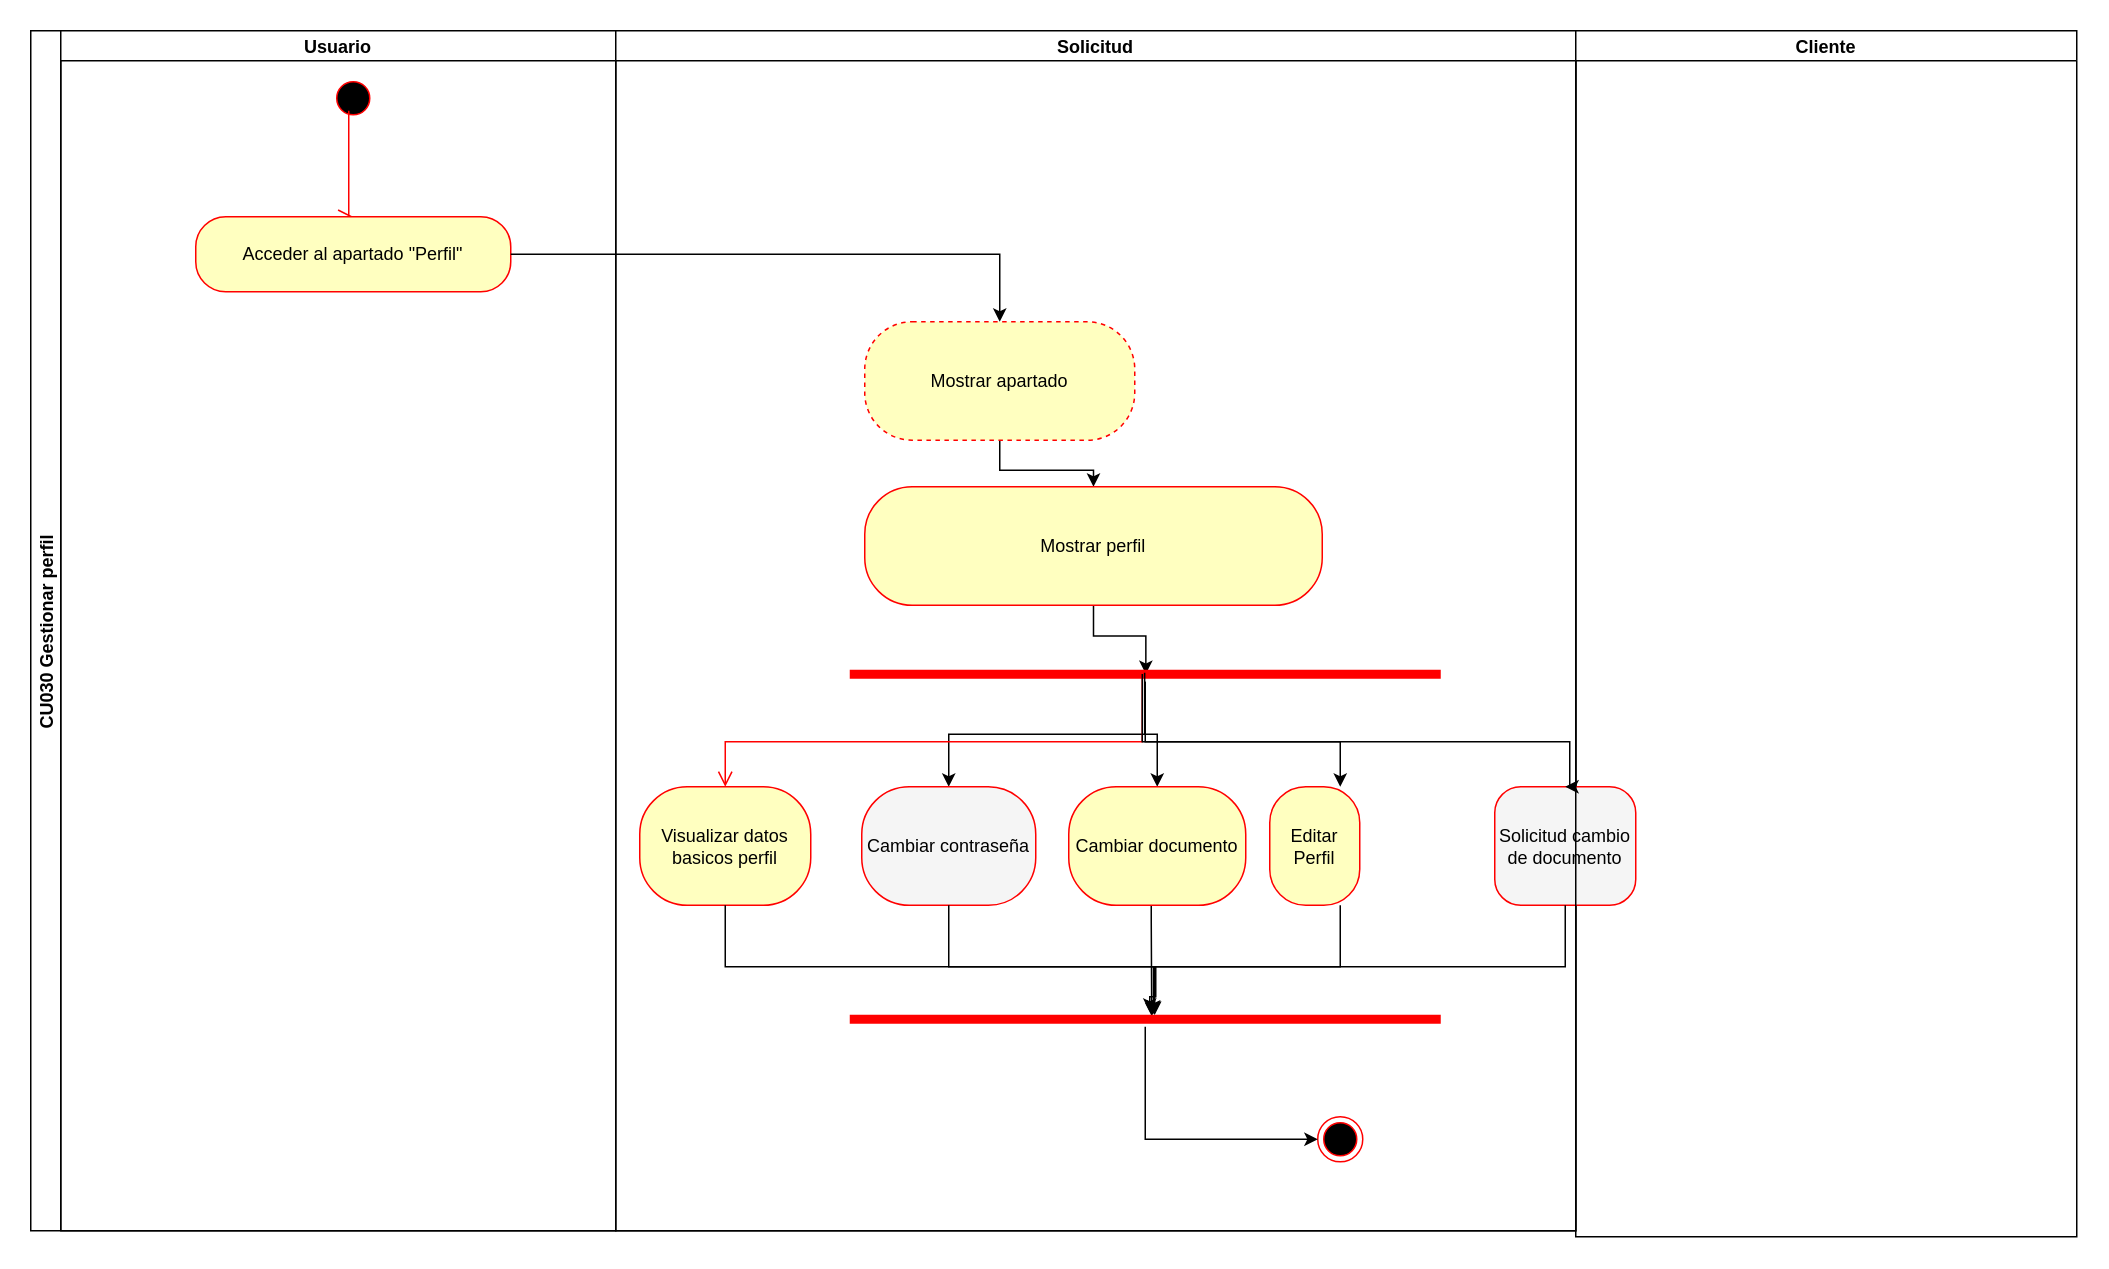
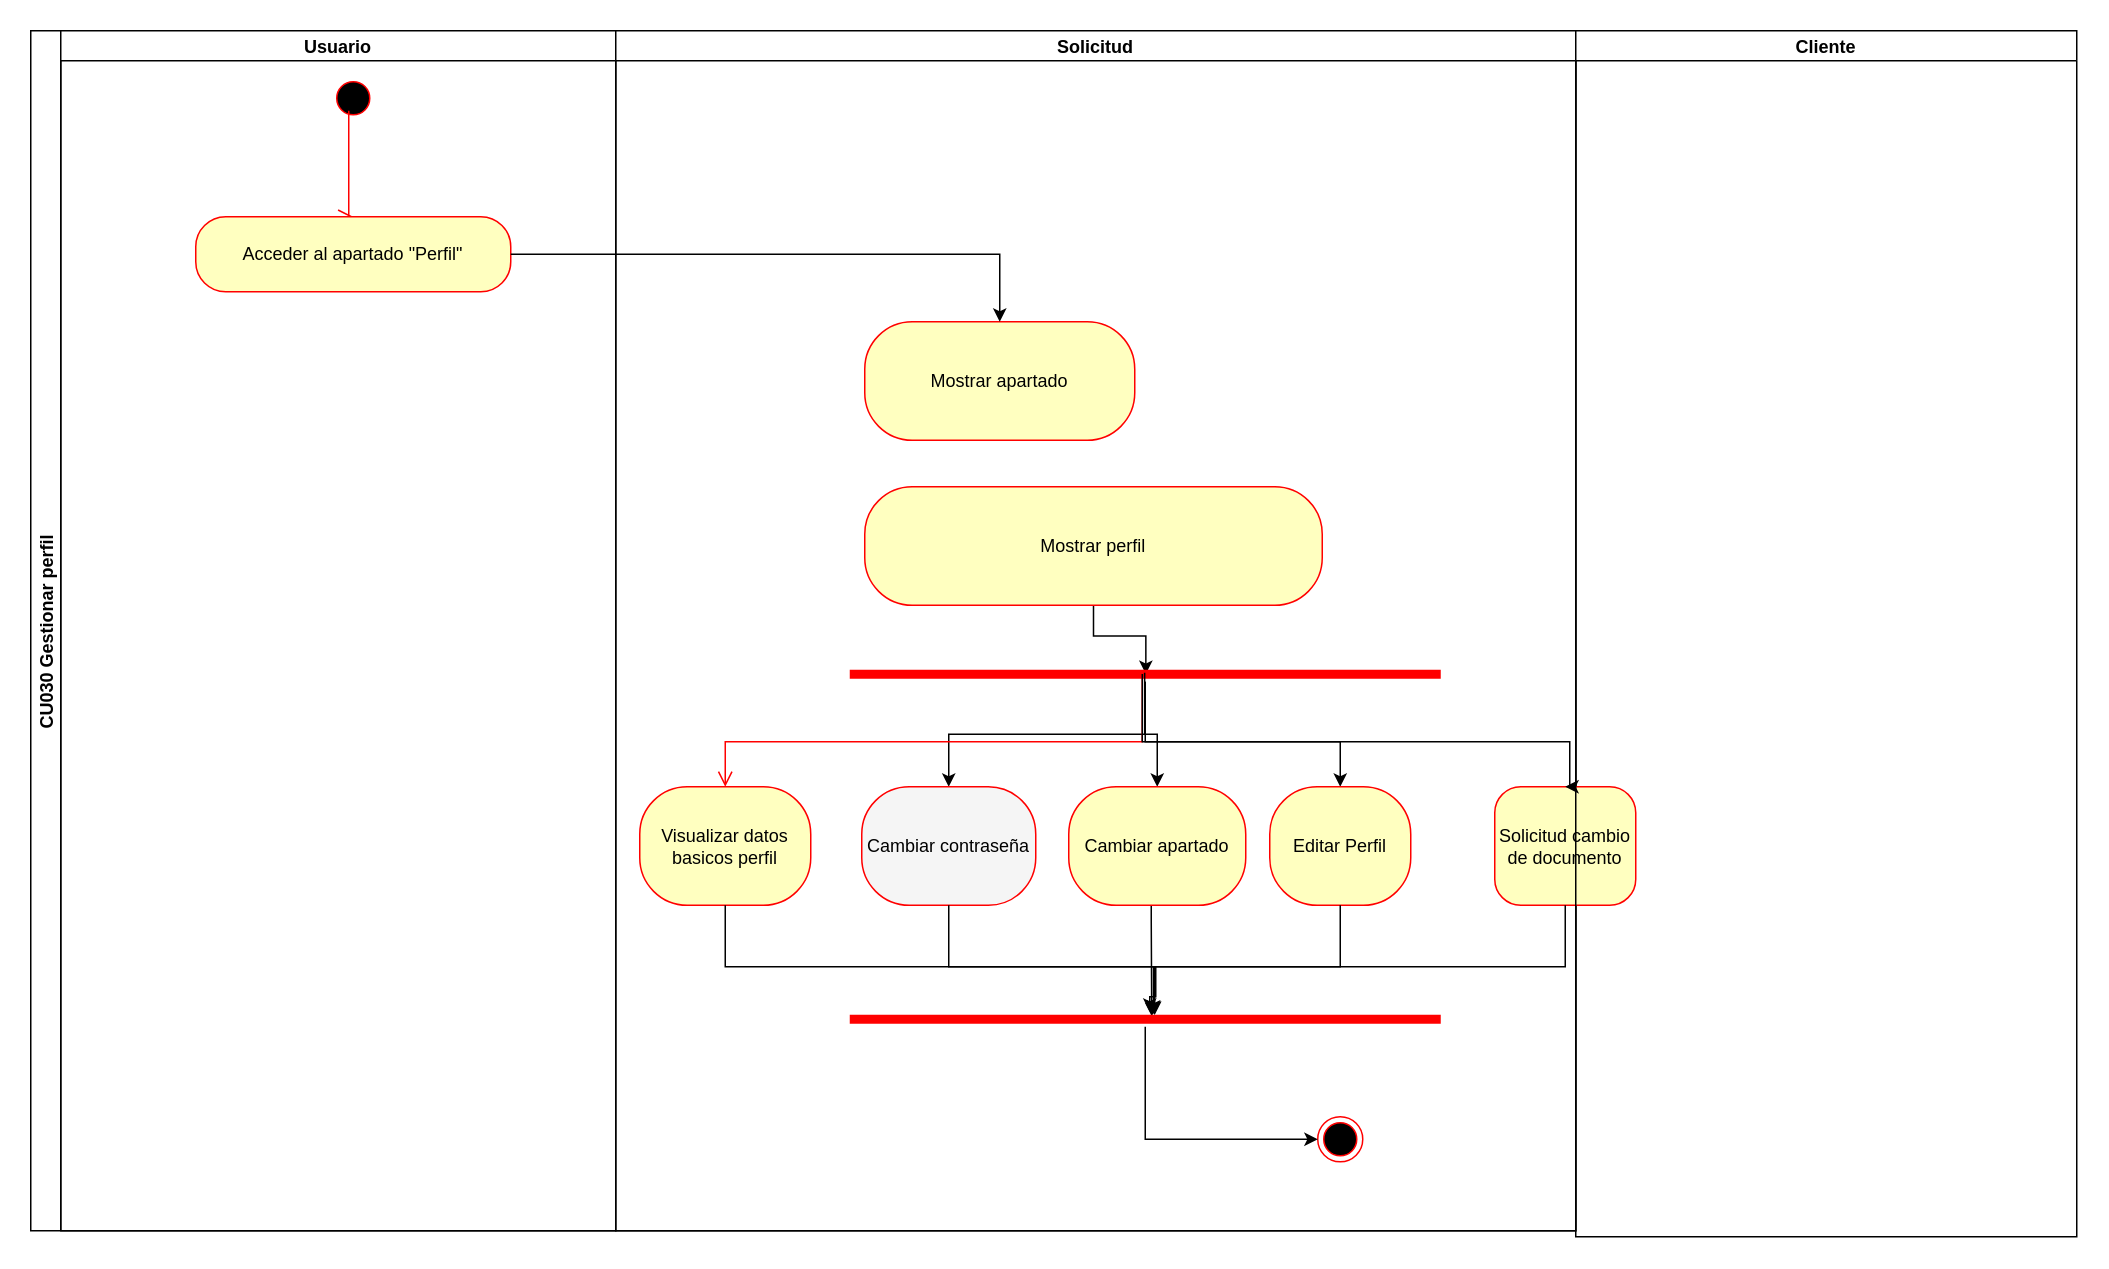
  <mxCell id="0" />
  <mxCell id="1" parent="0" />
  <mxCell id="2" value="CU030 Gestionar perfil" style="swimlane;childLayout=stackLayout;resizeParent=1;resizeParentMax=0;startSize=20;horizontal=0;horizontalStack=1;" vertex="1" parent="1"><mxGeometry x="20" y="20" width="1030" height="800" as="geometry"><mxRectangle x="200" y="80" width="40" height="50" as="alternateBounds" /></mxGeometry></mxCell>
  <mxCell id="3" value="Usuario" style="swimlane;startSize=20;" vertex="1" parent="2"><mxGeometry x="20" width="370" height="800" as="geometry" /></mxCell>
  <mxCell id="4" value="" style="ellipse;html=1;shape=startState;fillColor=#000000;strokeColor=#ff0000;fillStyle=auto;" vertex="1" parent="3"><mxGeometry x="180" y="30" width="30" height="30" as="geometry" /></mxCell>
  <mxCell id="5" style="edgeStyle=orthogonalEdgeStyle;rounded=0;orthogonalLoop=1;jettySize=auto;html=1;entryX=0;entryY=0.5;entryDx=0;entryDy=0;strokeColor=#FF0000;" edge="1" parent="3"><mxGeometry relative="1" as="geometry"><Array as="points"><mxPoint x="106" y="871" /><mxPoint x="106" y="652" /></Array><mxPoint x="135" y="652" as="targetPoint" /></mxGeometry></mxCell>
  <mxCell id="6" value="" style="edgeStyle=orthogonalEdgeStyle;html=1;verticalAlign=bottom;endArrow=open;endSize=8;strokeColor=#ff0000;rounded=0;entryX=0.5;entryY=0;entryDx=0;entryDy=0;exitX=0.4;exitY=0.775;exitDx=0;exitDy=0;exitPerimeter=0;" edge="1" parent="3" source="4" target="7"><mxGeometry relative="1" as="geometry"><mxPoint x="195" y="174" as="targetPoint" /><Array as="points"><mxPoint x="192" y="124" /></Array></mxGeometry></mxCell>
  <mxCell id="7" value="Acceder al apartado &quot;Perfil&quot;" style="rounded=1;whiteSpace=wrap;html=1;arcSize=40;fontColor=#000000;fillColor=#ffffc0;strokeColor=#ff0000;" vertex="1" parent="3"><mxGeometry x="90" y="124" width="210" height="50" as="geometry" /></mxCell>
  <mxCell id="8" value="Solicitud" style="swimlane;startSize=20;" vertex="1" parent="2"><mxGeometry x="390" width="640" height="800" as="geometry" /></mxCell>
- <mxCell id="9" style="edgeStyle=orthogonalEdgeStyle;rounded=0;orthogonalLoop=1;jettySize=auto;html=1;entryX=0.5;entryY=0;entryDx=0;entryDy=0;" edge="1" parent="8" source="10" target="13"><mxGeometry relative="1" as="geometry" /></mxCell>
- <mxCell id="10" value="Mostrar apartado" style="rounded=1;whiteSpace=wrap;html=1;arcSize=40;fontColor=#000000;fillColor=#ffffc0;strokeColor=#ff0000;dashed=1;" vertex="1" parent="8"><mxGeometry x="166" y="194" width="180" height="79" as="geometry" /></mxCell>
+ <mxCell id="10" value="Mostrar apartado" style="rounded=1;whiteSpace=wrap;html=1;arcSize=40;fontColor=#000000;fillColor=#ffffc0;strokeColor=#ff0000;" vertex="1" parent="8"><mxGeometry x="166" y="194" width="180" height="79" as="geometry" /></mxCell>
  <mxCell id="11" value="" style="ellipse;html=1;shape=endState;fillColor=#000000;strokeColor=#ff0000;" vertex="1" parent="8"><mxGeometry x="468" y="724" width="30" height="30" as="geometry" /></mxCell>
  <mxCell id="12" style="edgeStyle=orthogonalEdgeStyle;rounded=0;orthogonalLoop=1;jettySize=auto;html=1;entryX=0.501;entryY=0.489;entryDx=0;entryDy=0;entryPerimeter=0;" edge="1" parent="8" source="13" target="15"><mxGeometry relative="1" as="geometry"><mxPoint x="256" y="424" as="targetPoint" /></mxGeometry></mxCell>
  <mxCell id="13" value="Mostrar perfil" style="rounded=1;whiteSpace=wrap;html=1;arcSize=40;fontColor=#000000;fillColor=#ffffc0;strokeColor=#ff0000;" vertex="1" parent="8"><mxGeometry x="166" y="304" width="305" height="79" as="geometry" /></mxCell>
  <mxCell id="14" style="edgeStyle=orthogonalEdgeStyle;rounded=0;orthogonalLoop=1;jettySize=auto;html=1;entryX=0.5;entryY=0;entryDx=0;entryDy=0;" edge="1" parent="8" source="15" target="20"><mxGeometry relative="1" as="geometry" /></mxCell>
  <mxCell id="15" value="" style="shape=line;html=1;strokeWidth=6;strokeColor=#ff0000;" vertex="1" parent="8"><mxGeometry x="156" y="424" width="394" height="10" as="geometry" /></mxCell>
  <mxCell id="16" value="" style="edgeStyle=orthogonalEdgeStyle;html=1;verticalAlign=bottom;endArrow=open;endSize=8;strokeColor=#ff0000;rounded=0;entryX=0.5;entryY=0;entryDx=0;entryDy=0;exitX=0.495;exitY=0.305;exitDx=0;exitDy=0;exitPerimeter=0;" edge="1" parent="8" source="15" target="19"><mxGeometry relative="1" as="geometry"><mxPoint x="256" y="504" as="targetPoint" /><mxPoint x="356" y="469" as="sourcePoint" /><Array as="points"><mxPoint x="351" y="474" /><mxPoint x="73" y="474" /></Array></mxGeometry></mxCell>
  <mxCell id="17" style="edgeStyle=orthogonalEdgeStyle;rounded=0;orthogonalLoop=1;jettySize=auto;html=1;entryX=0.5;entryY=0;entryDx=0;entryDy=0;exitX=0.499;exitY=0.406;exitDx=0;exitDy=0;exitPerimeter=0;" edge="1" parent="8" source="15" target="22"><mxGeometry relative="1" as="geometry"><mxPoint x="286" y="424" as="sourcePoint" /><mxPoint x="302" y="494" as="targetPoint" /></mxGeometry></mxCell>
  <mxCell id="18" style="edgeStyle=orthogonalEdgeStyle;rounded=0;orthogonalLoop=1;jettySize=auto;html=1;exitX=0.495;exitY=0.48;exitDx=0;exitDy=0;exitPerimeter=0;" edge="1" parent="8" source="15" target="23"><mxGeometry relative="1" as="geometry"><mxPoint x="366" y="504" as="sourcePoint" /><mxPoint x="382" y="574" as="targetPoint" /><Array as="points"><mxPoint x="351" y="474" /><mxPoint x="483" y="474" /></Array></mxGeometry></mxCell>
  <mxCell id="19" value="Visualizar datos basicos perfil&lt;span style=&quot;color: rgba(0, 0, 0, 0); font-family: monospace; font-size: 0px; text-align: start; text-wrap-mode: nowrap;&quot;&gt;3CmxGraphModel%3E%3Croot%3E%3CmxCell%20id%3D%220%22%2F%3E%3CmxCell%20id%3D%221%22%20parent%3D%220%22%2F%3E%3CmxCell%20id%3D%222%22%20value%3D%22Datos%20basicos%22%20style%3D%22rounded%3D1%3BwhiteSpace%3Dwrap%3Bhtml%3D1%3BarcSize%3D40%3BfontColor%3D%23000000%3BfillColor%3D%23ffffc0%3BstrokeColor%3D%23ff0000%3B%22%20vertex%3D%221%22%20parent%3D%221%22%3E%3CmxGeometry%20x%3D%22440%22%20y%3D%22-540%22%20width%3D%22180%22%20height%3D%2279%22%20as%3D%22geometry%22%2F%3E%3C%2FmxCell%3E%3C%2Froot%3E%3C%2FmxGraphModel%3E&lt;/span&gt;" style="rounded=1;whiteSpace=wrap;html=1;arcSize=40;fontColor=#000000;fillColor=#ffffc0;strokeColor=#ff0000;" vertex="1" parent="8"><mxGeometry x="16" y="504" width="114" height="79" as="geometry" /></mxCell>
  <mxCell id="20" value="Cambiar contraseña" style="rounded=1;whiteSpace=wrap;html=1;arcSize=40;fontColor=#000000;fillColor=#f5f5f5;strokeColor=#ff0000;" vertex="1" parent="8"><mxGeometry x="164" y="504" width="116" height="79" as="geometry" /></mxCell>
  <mxCell id="21" style="edgeStyle=orthogonalEdgeStyle;rounded=0;orthogonalLoop=1;jettySize=auto;html=1;entryX=0.511;entryY=0.309;entryDx=0;entryDy=0;entryPerimeter=0;" edge="1" parent="8" source="22" target="27"><mxGeometry relative="1" as="geometry"><mxPoint x="361" y="654" as="targetPoint" /><Array as="points"><mxPoint x="357" y="594" /><mxPoint x="357" y="594" /></Array></mxGeometry></mxCell>
- <mxCell id="22" value="Cambiar documento" style="rounded=1;whiteSpace=wrap;html=1;arcSize=40;fontColor=#000000;fillColor=#ffffc0;strokeColor=#ff0000;" vertex="1" parent="8"><mxGeometry x="302" y="504" width="118" height="79" as="geometry" /></mxCell>
- <mxCell id="23" value="Editar Perfil" style="rounded=1;whiteSpace=wrap;html=1;arcSize=40;fontColor=#000000;fillColor=#ffffc0;strokeColor=#ff0000;" vertex="1" parent="8"><mxGeometry x="436" y="504" width="60" height="79" as="geometry" /></mxCell>
- <mxCell id="24" value="Solicitud cambio de documento" style="rounded=1;whiteSpace=wrap;html=1;arcSize=22;fontColor=#000000;fillColor=#f5f5f5;strokeColor=#ff0000;" vertex="1" parent="8"><mxGeometry x="586" y="504" width="94" height="79" as="geometry" /></mxCell>
+ <mxCell id="22" value="Cambiar apartado" style="rounded=1;whiteSpace=wrap;html=1;arcSize=40;fontColor=#000000;fillColor=#ffffc0;strokeColor=#ff0000;" vertex="1" parent="8"><mxGeometry x="302" y="504" width="118" height="79" as="geometry" /></mxCell>
+ <mxCell id="23" value="Editar Perfil" style="rounded=1;whiteSpace=wrap;html=1;arcSize=40;fontColor=#000000;fillColor=#ffffc0;strokeColor=#ff0000;" vertex="1" parent="8"><mxGeometry x="436" y="504" width="94" height="79" as="geometry" /></mxCell>
+ <mxCell id="24" value="Solicitud cambio de documento" style="rounded=1;whiteSpace=wrap;html=1;arcSize=22;fontColor=#000000;fillColor=#ffffc0;strokeColor=#ff0000;" vertex="1" parent="8"><mxGeometry x="586" y="504" width="94" height="79" as="geometry" /></mxCell>
  <mxCell id="25" style="edgeStyle=orthogonalEdgeStyle;rounded=0;orthogonalLoop=1;jettySize=auto;html=1;entryX=0.5;entryY=0;entryDx=0;entryDy=0;" edge="1" parent="8" source="15" target="24"><mxGeometry relative="1" as="geometry"><Array as="points"><mxPoint x="353" y="474" /><mxPoint x="636" y="474" /><mxPoint x="636" y="504" /></Array></mxGeometry></mxCell>
  <mxCell id="26" style="edgeStyle=orthogonalEdgeStyle;rounded=0;orthogonalLoop=1;jettySize=auto;html=1;entryX=0;entryY=0.5;entryDx=0;entryDy=0;" edge="1" parent="8" source="27" target="11"><mxGeometry relative="1" as="geometry"><mxPoint x="456" y="774" as="targetPoint" /></mxGeometry></mxCell>
  <mxCell id="27" value="" style="shape=line;html=1;strokeWidth=6;strokeColor=#ff0000;" vertex="1" parent="8"><mxGeometry x="156" y="654" width="394" height="10" as="geometry" /></mxCell>
  <mxCell id="28" style="edgeStyle=orthogonalEdgeStyle;rounded=0;orthogonalLoop=1;jettySize=auto;html=1;entryX=0.515;entryY=0.167;entryDx=0;entryDy=0;entryPerimeter=0;" edge="1" parent="8" source="19" target="27"><mxGeometry relative="1" as="geometry"><Array as="points"><mxPoint x="73" y="624" /><mxPoint x="359" y="624" /></Array></mxGeometry></mxCell>
  <mxCell id="29" style="edgeStyle=orthogonalEdgeStyle;rounded=0;orthogonalLoop=1;jettySize=auto;html=1;entryX=0.514;entryY=0.14;entryDx=0;entryDy=0;entryPerimeter=0;" edge="1" parent="8" source="20" target="27"><mxGeometry relative="1" as="geometry"><Array as="points"><mxPoint x="222" y="624" /><mxPoint x="358" y="624" /></Array></mxGeometry></mxCell>
  <mxCell id="30" style="edgeStyle=orthogonalEdgeStyle;rounded=0;orthogonalLoop=1;jettySize=auto;html=1;entryX=0.516;entryY=0.224;entryDx=0;entryDy=0;entryPerimeter=0;" edge="1" parent="8" source="23" target="27"><mxGeometry relative="1" as="geometry"><Array as="points"><mxPoint x="483" y="624" /><mxPoint x="359" y="624" /></Array></mxGeometry></mxCell>
  <mxCell id="31" style="edgeStyle=orthogonalEdgeStyle;rounded=0;orthogonalLoop=1;jettySize=auto;html=1;" edge="1" parent="8" source="24"><mxGeometry relative="1" as="geometry"><mxPoint x="356" y="654" as="targetPoint" /><Array as="points"><mxPoint x="633" y="624" /><mxPoint x="360" y="624" /><mxPoint x="360" y="644" /><mxPoint x="356" y="644" /></Array></mxGeometry></mxCell>
  <mxCell id="32" style="edgeStyle=orthogonalEdgeStyle;rounded=0;orthogonalLoop=1;jettySize=auto;html=1;entryX=0.5;entryY=0;entryDx=0;entryDy=0;" edge="1" parent="2" source="7" target="10"><mxGeometry relative="1" as="geometry" /></mxCell>
  <mxCell id="33" value="Cliente" style="swimlane;startSize=20;" vertex="1" parent="1"><mxGeometry x="1050" y="20" width="334" height="804" as="geometry" /></mxCell>
  <mxCell id="34" style="edgeStyle=orthogonalEdgeStyle;rounded=0;orthogonalLoop=1;jettySize=auto;html=1;entryX=0;entryY=0.5;entryDx=0;entryDy=0;strokeColor=#FF0000;" edge="1" parent="33"><mxGeometry relative="1" as="geometry"><Array as="points"><mxPoint x="106" y="871" /><mxPoint x="106" y="652" /></Array><mxPoint x="135" y="652" as="targetPoint" /></mxGeometry></mxCell>
